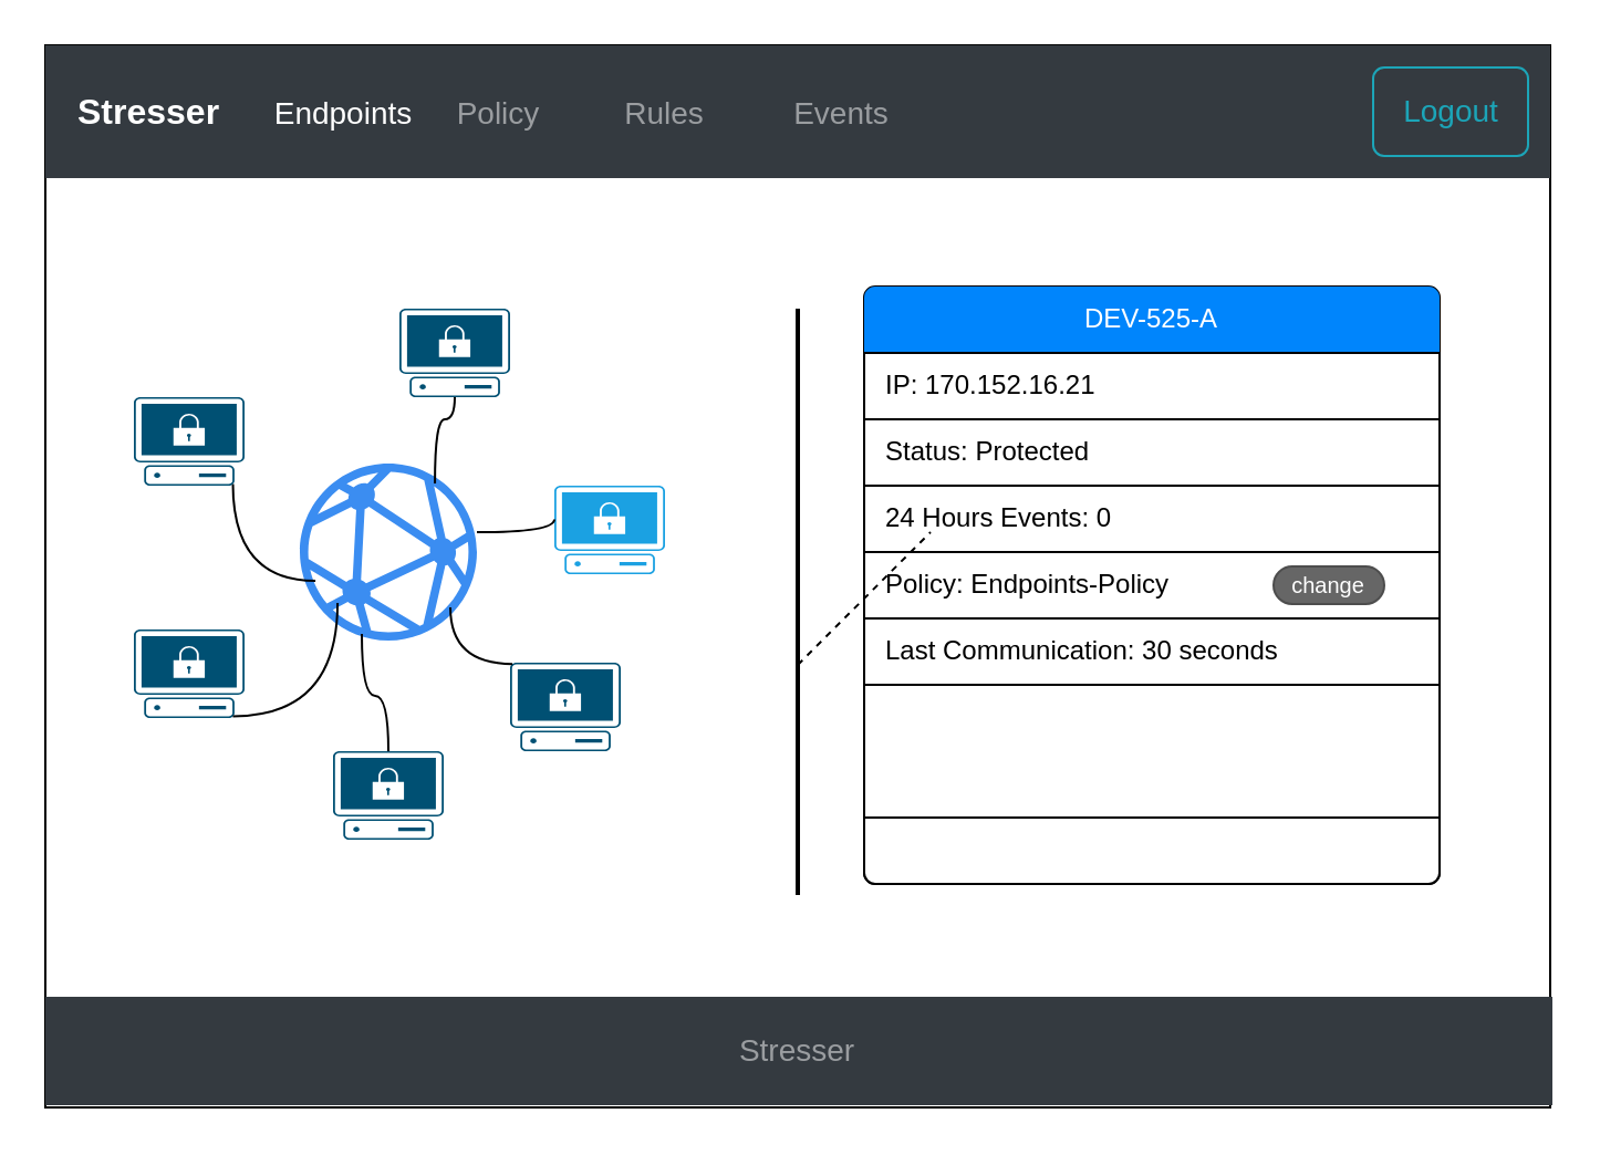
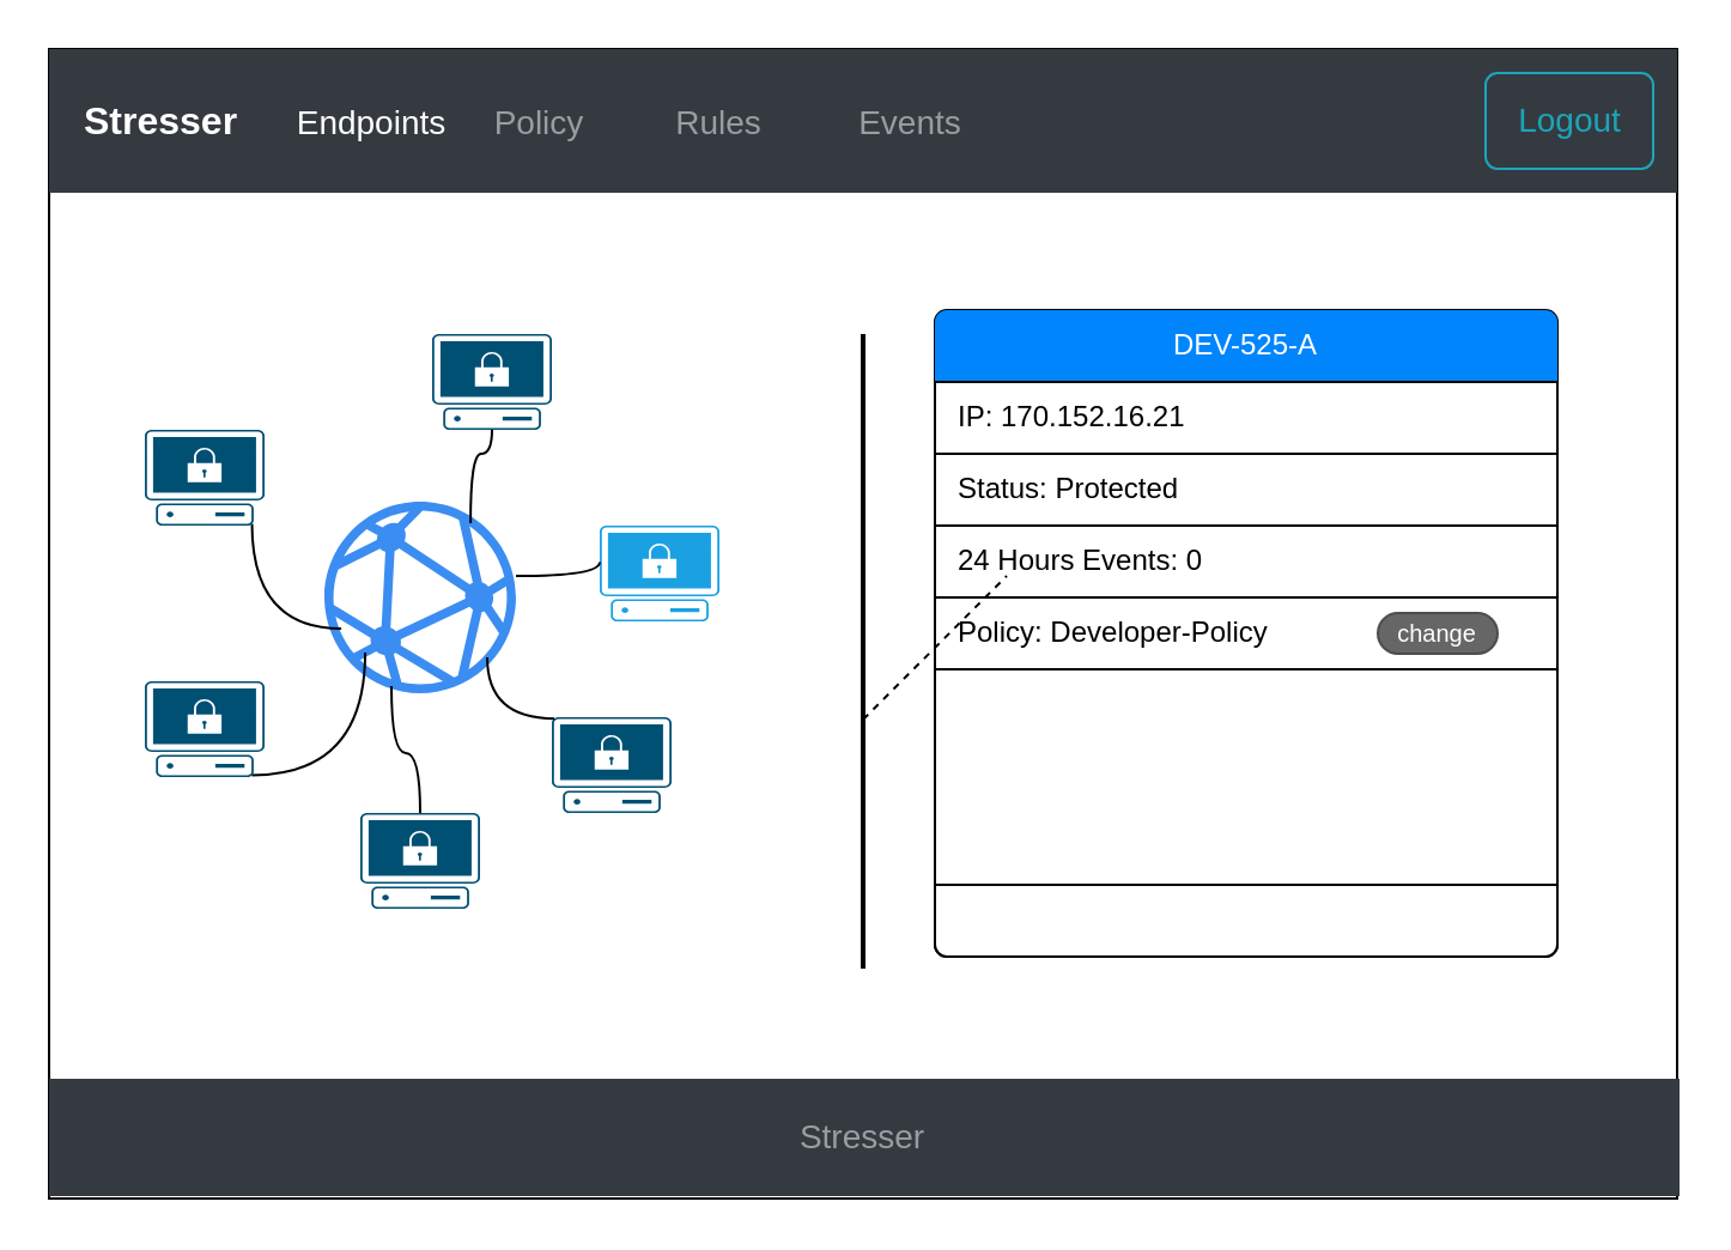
  <mxCell id="0" />
  <mxCell id="1" parent="0" />
  <mxCell id="2" value="" style="rounded=0;whiteSpace=wrap;html=1;" parent="1" vertex="1"><mxGeometry x="20" y="20" width="680" height="480" as="geometry" /></mxCell>
  <mxCell id="3" value="Stresser" style="html=1;shadow=0;dashed=0;fillColor=#343A40;strokeColor=none;fontSize=16;fontColor=#ffffff;align=left;spacing=15;fontStyle=1" parent="1" vertex="1"><mxGeometry x="20" y="20" width="680" height="60" as="geometry" /></mxCell>
  <mxCell id="4" value="Endpoints" style="fillColor=none;strokeColor=none;fontSize=14;fontColor=#ffffff;align=center;" parent="3" vertex="1"><mxGeometry width="70" height="40" relative="1" as="geometry"><mxPoint x="100" y="10" as="offset" /></mxGeometry></mxCell>
  <mxCell id="5" value="Policy" style="fillColor=none;strokeColor=none;fontSize=14;fontColor=#9A9DA0;align=center;" parent="3" vertex="1"><mxGeometry width="70" height="40" relative="1" as="geometry"><mxPoint x="170" y="10" as="offset" /></mxGeometry></mxCell>
  <mxCell id="6" value="Rules" style="fillColor=none;strokeColor=none;fontSize=14;fontColor=#9A9DA0;align=center;spacingRight=0;" parent="3" vertex="1"><mxGeometry width="80" height="40" relative="1" as="geometry"><mxPoint x="240" y="10" as="offset" /></mxGeometry></mxCell>
  <mxCell id="7" value="Events" style="fillColor=none;strokeColor=none;fontSize=14;fontColor=#9A9DA0;align=center;" parent="3" vertex="1"><mxGeometry width="80" height="40" relative="1" as="geometry"><mxPoint x="320" y="10" as="offset" /></mxGeometry></mxCell>
  <mxCell id="8" value="Logout" style="html=1;shadow=0;dashed=0;shape=mxgraph.bootstrap.rrect;rSize=5;fontSize=14;fontColor=#1CA5B8;strokeColor=#1CA5B8;fillColor=none;" parent="3" vertex="1"><mxGeometry x="1" width="70" height="40" relative="1" as="geometry"><mxPoint x="-80" y="10" as="offset" /></mxGeometry></mxCell>
  <mxCell id="9" value="" style="html=1;aspect=fixed;strokeColor=none;shadow=0;align=center;verticalAlign=top;fillColor=#3B8DF1;shape=mxgraph.gcp2.network" parent="1" vertex="1"><mxGeometry x="135" y="209" width="80" height="80" as="geometry" /></mxCell>
  <mxCell id="10" value="" style="points=[[0.02,0.015,0],[0.5,0,0],[0.98,0.015,0],[1,0.38,0],[0.895,0.98,0],[0.5,1,0],[0.105,0.98,0],[0,0.38,0]];verticalLabelPosition=bottom;html=1;verticalAlign=top;aspect=fixed;align=center;pointerEvents=1;shape=mxgraph.cisco19.secure_endpoint_pc;fillColor=#005073;strokeColor=none;" parent="1" vertex="1"><mxGeometry x="60" y="284" width="50" height="40" as="geometry" /></mxCell>
  <mxCell id="11" value="" style="points=[[0.02,0.015,0],[0.5,0,0],[0.98,0.015,0],[1,0.38,0],[0.895,0.98,0],[0.5,1,0],[0.105,0.98,0],[0,0.38,0]];verticalLabelPosition=bottom;html=1;verticalAlign=top;aspect=fixed;align=center;pointerEvents=1;shape=mxgraph.cisco19.secure_endpoint_pc;fillColor=#005073;strokeColor=none;" parent="1" vertex="1"><mxGeometry x="150" y="339" width="50" height="40" as="geometry" /></mxCell>
  <mxCell id="12" value="" style="points=[[0.02,0.015,0],[0.5,0,0],[0.98,0.015,0],[1,0.38,0],[0.895,0.98,0],[0.5,1,0],[0.105,0.98,0],[0,0.38,0]];verticalLabelPosition=bottom;html=1;verticalAlign=top;aspect=fixed;align=center;pointerEvents=1;shape=mxgraph.cisco19.secure_endpoint_pc;fillColor=#005073;strokeColor=none;" parent="1" vertex="1"><mxGeometry x="180" y="139" width="50" height="40" as="geometry" /></mxCell>
  <mxCell id="13" style="edgeStyle=orthogonalEdgeStyle;rounded=0;orthogonalLoop=1;jettySize=auto;html=1;exitX=0.895;exitY=0.98;exitDx=0;exitDy=0;exitPerimeter=0;entryX=0.088;entryY=0.663;entryDx=0;entryDy=0;entryPerimeter=0;endArrow=none;endFill=0;curved=1;" parent="1" source="14" target="9" edge="1"><mxGeometry relative="1" as="geometry" /></mxCell>
  <mxCell id="14" value="" style="points=[[0.02,0.015,0],[0.5,0,0],[0.98,0.015,0],[1,0.38,0],[0.895,0.98,0],[0.5,1,0],[0.105,0.98,0],[0,0.38,0]];verticalLabelPosition=bottom;html=1;verticalAlign=top;aspect=fixed;align=center;pointerEvents=1;shape=mxgraph.cisco19.secure_endpoint_pc;fillColor=#005073;strokeColor=none;" parent="1" vertex="1"><mxGeometry x="60" y="179" width="50" height="40" as="geometry" /></mxCell>
  <mxCell id="15" value="" style="points=[[0.02,0.015,0],[0.5,0,0],[0.98,0.015,0],[1,0.38,0],[0.895,0.98,0],[0.5,1,0],[0.105,0.98,0],[0,0.38,0]];verticalLabelPosition=bottom;html=1;verticalAlign=top;aspect=fixed;align=center;pointerEvents=1;shape=mxgraph.cisco19.secure_endpoint_pc;fillColor=#005073;strokeColor=none;" parent="1" vertex="1"><mxGeometry x="230" y="299" width="50" height="40" as="geometry" /></mxCell>
  <mxCell id="16" value="" style="points=[[0.02,0.015,0],[0.5,0,0],[0.98,0.015,0],[1,0.38,0],[0.895,0.98,0],[0.5,1,0],[0.105,0.98,0],[0,0.38,0]];verticalLabelPosition=bottom;html=1;verticalAlign=top;aspect=fixed;align=center;pointerEvents=1;shape=mxgraph.cisco19.secure_endpoint_pc;fillColor=#1ba1e2;strokeColor=#006EAF;fontColor=#ffffff;" parent="1" vertex="1"><mxGeometry x="250" y="219" width="50" height="40" as="geometry" /></mxCell>
  <mxCell id="17" value="" style="line;strokeWidth=2;direction=south;html=1;" parent="1" vertex="1"><mxGeometry x="355" y="139" width="10" height="265" as="geometry" /></mxCell>
  <mxCell id="18" value="" style="html=1;shadow=0;dashed=0;shape=mxgraph.bootstrap.rrect;rSize=5;html=1;whiteSpace=wrap;" parent="1" vertex="1"><mxGeometry x="390" y="129" width="260" height="270" as="geometry" /></mxCell>
  <mxCell id="19" value="DEV-525-A" style="html=1;shadow=0;dashed=0;shape=mxgraph.bootstrap.topButton;rSize=5;strokeColor=none;fillColor=#0085FC;fontColor=#ffffff;perimeter=none;whiteSpace=wrap;resizeWidth=1;align=center;spacing=10;" parent="18" vertex="1"><mxGeometry width="260" height="30" relative="1" as="geometry" /></mxCell>
  <mxCell id="20" value="IP: 170.152.16.21" style="strokeColor=inherit;fillColor=inherit;gradientColor=inherit;fontColor=inherit;html=1;shadow=0;dashed=0;perimeter=none;whiteSpace=wrap;resizeWidth=1;align=left;spacing=10;" parent="18" vertex="1"><mxGeometry width="260" height="30" relative="1" as="geometry"><mxPoint y="30" as="offset" /></mxGeometry></mxCell>
  <mxCell id="21" value="Status: Protected" style="strokeColor=inherit;fillColor=inherit;gradientColor=inherit;fontColor=inherit;html=1;shadow=0;dashed=0;perimeter=none;whiteSpace=wrap;resizeWidth=1;align=left;spacing=10;" parent="18" vertex="1"><mxGeometry width="260" height="30" relative="1" as="geometry"><mxPoint y="60" as="offset" /></mxGeometry></mxCell>
  <mxCell id="22" value="24 Hours Events: 0" style="strokeColor=inherit;fillColor=inherit;gradientColor=inherit;fontColor=inherit;html=1;shadow=0;dashed=0;perimeter=none;whiteSpace=wrap;resizeWidth=1;align=left;spacing=10;" parent="18" vertex="1"><mxGeometry width="260" height="30" relative="1" as="geometry"><mxPoint y="90" as="offset" /></mxGeometry></mxCell>
  <mxCell id="23" value="" style="strokeColor=inherit;fillColor=inherit;gradientColor=inherit;fontColor=inherit;html=1;shadow=0;dashed=0;shape=mxgraph.bootstrap.bottomButton;rSize=5;perimeter=none;whiteSpace=wrap;resizeWidth=1;resizeHeight=0;align=left;spacing=10;" parent="18" vertex="1"><mxGeometry y="1" width="260" height="30" relative="1" as="geometry"><mxPoint y="-30" as="offset" /></mxGeometry></mxCell>
- <mxCell id="24" value="Policy: Endpoints-Policy" style="strokeColor=inherit;fillColor=inherit;gradientColor=inherit;fontColor=inherit;html=1;shadow=0;dashed=0;perimeter=none;whiteSpace=wrap;resizeWidth=1;align=left;spacing=10;" parent="18" vertex="1"><mxGeometry y="120" width="260" height="30" as="geometry" /></mxCell>
- <mxCell id="25" value="Last Communication: 30 seconds" style="strokeColor=inherit;fillColor=inherit;gradientColor=inherit;fontColor=inherit;html=1;shadow=0;dashed=0;perimeter=none;whiteSpace=wrap;resizeWidth=1;align=left;spacing=10;" parent="18" vertex="1"><mxGeometry y="150" width="260" height="30" as="geometry" /></mxCell>
+ <mxCell id="24" value="Policy: Developer-Policy" style="strokeColor=inherit;fillColor=inherit;gradientColor=inherit;fontColor=inherit;html=1;shadow=0;dashed=0;perimeter=none;whiteSpace=wrap;resizeWidth=1;align=left;spacing=10;" parent="18" vertex="1"><mxGeometry y="120" width="260" height="30" as="geometry" /></mxCell>
  <mxCell id="26" value="change" style="rounded=1;html=1;shadow=0;dashed=0;whiteSpace=wrap;fontSize=10;fillColor=#666666;align=center;strokeColor=#4D4D4D;fontColor=#ffffff;arcSize=50;" parent="18" vertex="1"><mxGeometry x="185" y="126.56" width="50" height="16.88" as="geometry" /></mxCell>
  <mxCell id="27" value="" style="html=1;labelBackgroundColor=#ffffff;endArrow=none;endFill=0;jettySize=auto;orthogonalLoop=1;strokeWidth=1;dashed=1;fontSize=14;" parent="1" edge="1"><mxGeometry width="60" height="60" relative="1" as="geometry"><mxPoint x="360" y="300" as="sourcePoint" /><mxPoint x="420" y="240" as="targetPoint" /></mxGeometry></mxCell>
  <mxCell id="28" style="edgeStyle=orthogonalEdgeStyle;rounded=0;orthogonalLoop=1;jettySize=auto;html=1;exitX=0.895;exitY=0.98;exitDx=0;exitDy=0;exitPerimeter=0;entryX=0.088;entryY=0.663;entryDx=0;entryDy=0;entryPerimeter=0;endArrow=none;endFill=0;curved=1;" parent="1" source="10" edge="1"><mxGeometry relative="1" as="geometry"><mxPoint x="114.75" y="228.2" as="sourcePoint" /><mxPoint x="152.04" y="272.04" as="targetPoint" /><Array as="points"><mxPoint x="152" y="323" /></Array></mxGeometry></mxCell>
  <mxCell id="29" style="edgeStyle=orthogonalEdgeStyle;rounded=0;orthogonalLoop=1;jettySize=auto;html=1;exitX=0.02;exitY=0.015;exitDx=0;exitDy=0;exitPerimeter=0;endArrow=none;endFill=0;curved=1;entryX=0.85;entryY=0.813;entryDx=0;entryDy=0;entryPerimeter=0;" parent="1" source="15" target="9" edge="1"><mxGeometry relative="1" as="geometry"><mxPoint x="185" y="349" as="sourcePoint" /><mxPoint x="172" y="300" as="targetPoint" /><Array as="points" /></mxGeometry></mxCell>
  <mxCell id="30" style="edgeStyle=orthogonalEdgeStyle;rounded=0;orthogonalLoop=1;jettySize=auto;html=1;endArrow=none;endFill=0;curved=1;entryX=0;entryY=0.38;entryDx=0;entryDy=0;entryPerimeter=0;exitX=1;exitY=0.388;exitDx=0;exitDy=0;exitPerimeter=0;" parent="1" source="9" target="16" edge="1"><mxGeometry relative="1" as="geometry"><mxPoint x="185" y="349" as="sourcePoint" /><mxPoint x="193" y="295" as="targetPoint" /><Array as="points" /></mxGeometry></mxCell>
  <mxCell id="31" style="edgeStyle=orthogonalEdgeStyle;rounded=0;orthogonalLoop=1;jettySize=auto;html=1;endArrow=none;endFill=0;curved=1;entryX=0.5;entryY=1;entryDx=0;entryDy=0;entryPerimeter=0;exitX=0.763;exitY=0.113;exitDx=0;exitDy=0;exitPerimeter=0;" parent="1" source="9" target="12" edge="1"><mxGeometry relative="1" as="geometry"><mxPoint x="226.04" y="269" as="sourcePoint" /><mxPoint x="260" y="244.2" as="targetPoint" /><Array as="points" /></mxGeometry></mxCell>
  <mxCell id="32" style="edgeStyle=orthogonalEdgeStyle;rounded=0;orthogonalLoop=1;jettySize=auto;html=1;exitX=0.5;exitY=0;exitDx=0;exitDy=0;exitPerimeter=0;endArrow=none;endFill=0;curved=1;entryX=0.35;entryY=0.963;entryDx=0;entryDy=0;entryPerimeter=0;" parent="1" source="11" target="9" edge="1"><mxGeometry relative="1" as="geometry"><mxPoint x="241" y="309.6" as="sourcePoint" /><mxPoint x="213" y="284.04" as="targetPoint" /><Array as="points" /></mxGeometry></mxCell>
  <mxCell id="33" value="" style="html=1;shadow=0;dashed=0;fillColor=#343A40;strokeColor=none;fontSize=16;fontColor=#ffffff;align=left;spacing=15;fontStyle=1" vertex="1" parent="1"><mxGeometry x="20" y="450" width="681" height="49" as="geometry" /></mxCell>
  <mxCell id="34" value="Stresser" style="fillColor=none;strokeColor=none;fontSize=14;fontColor=#9A9DA0;align=center;spacingRight=0;" vertex="1" parent="33"><mxGeometry width="80" height="40" relative="1" as="geometry"><mxPoint x="300" y="3.5" as="offset" /></mxGeometry></mxCell>
